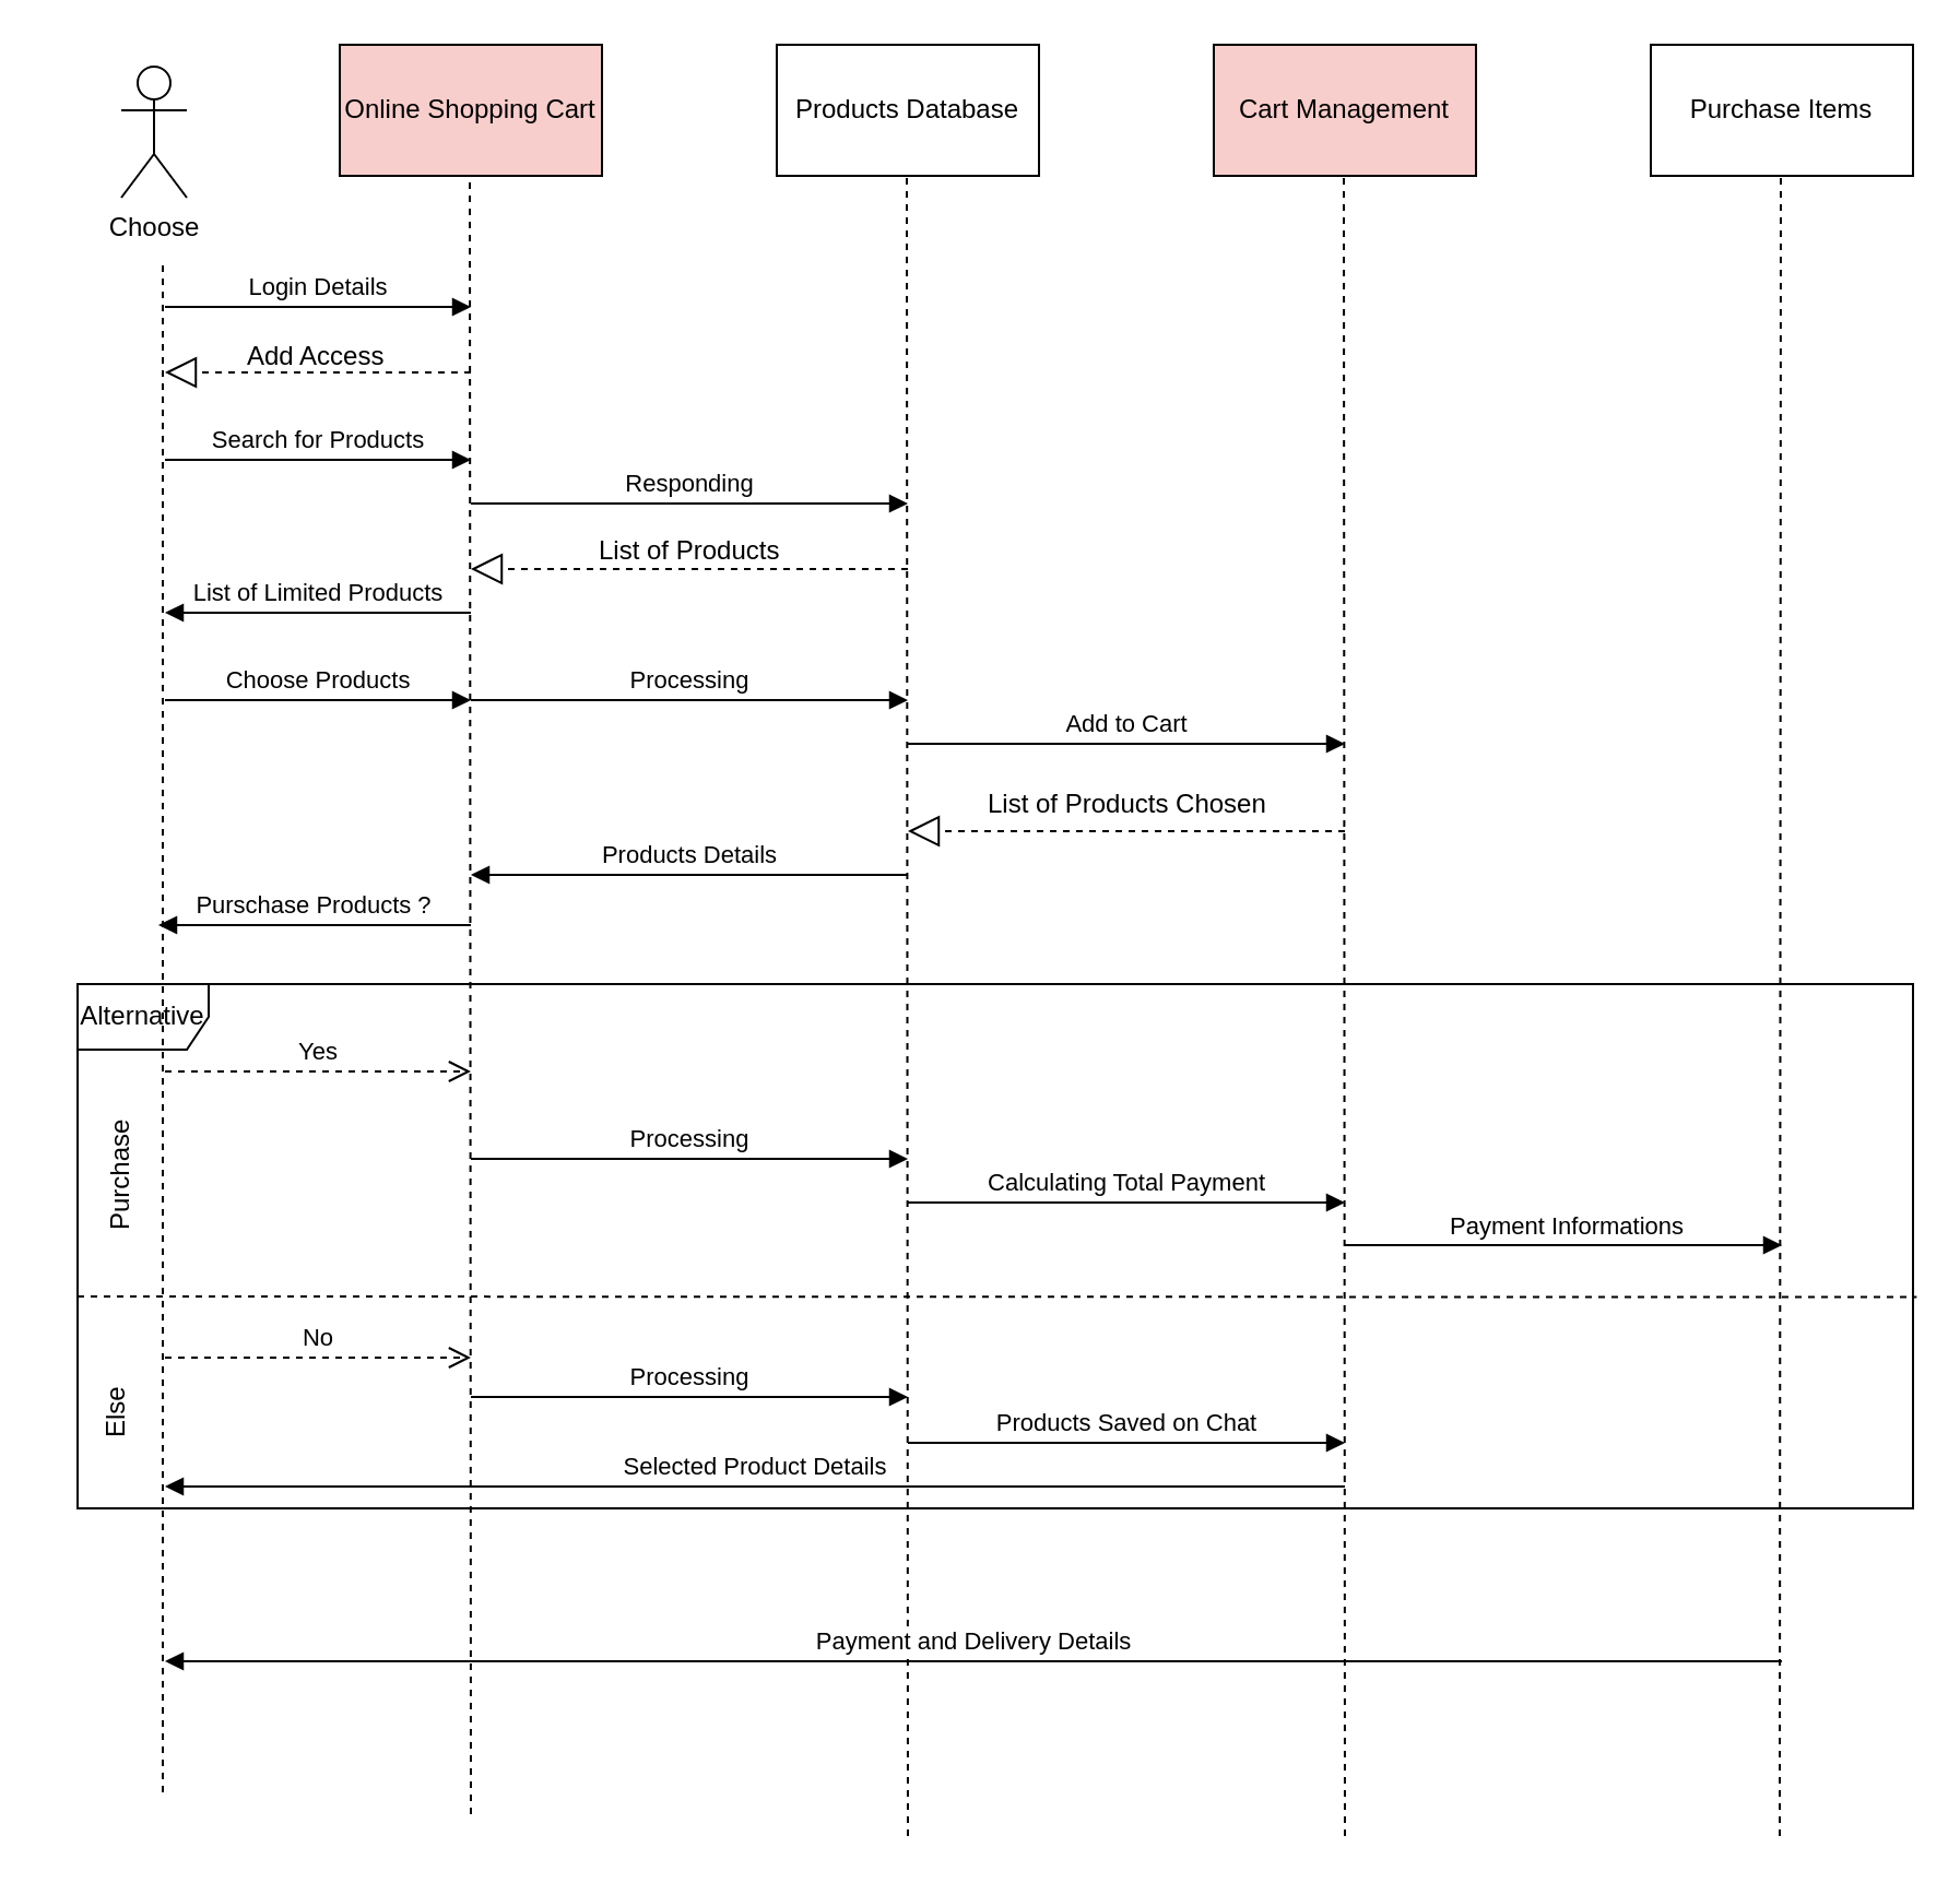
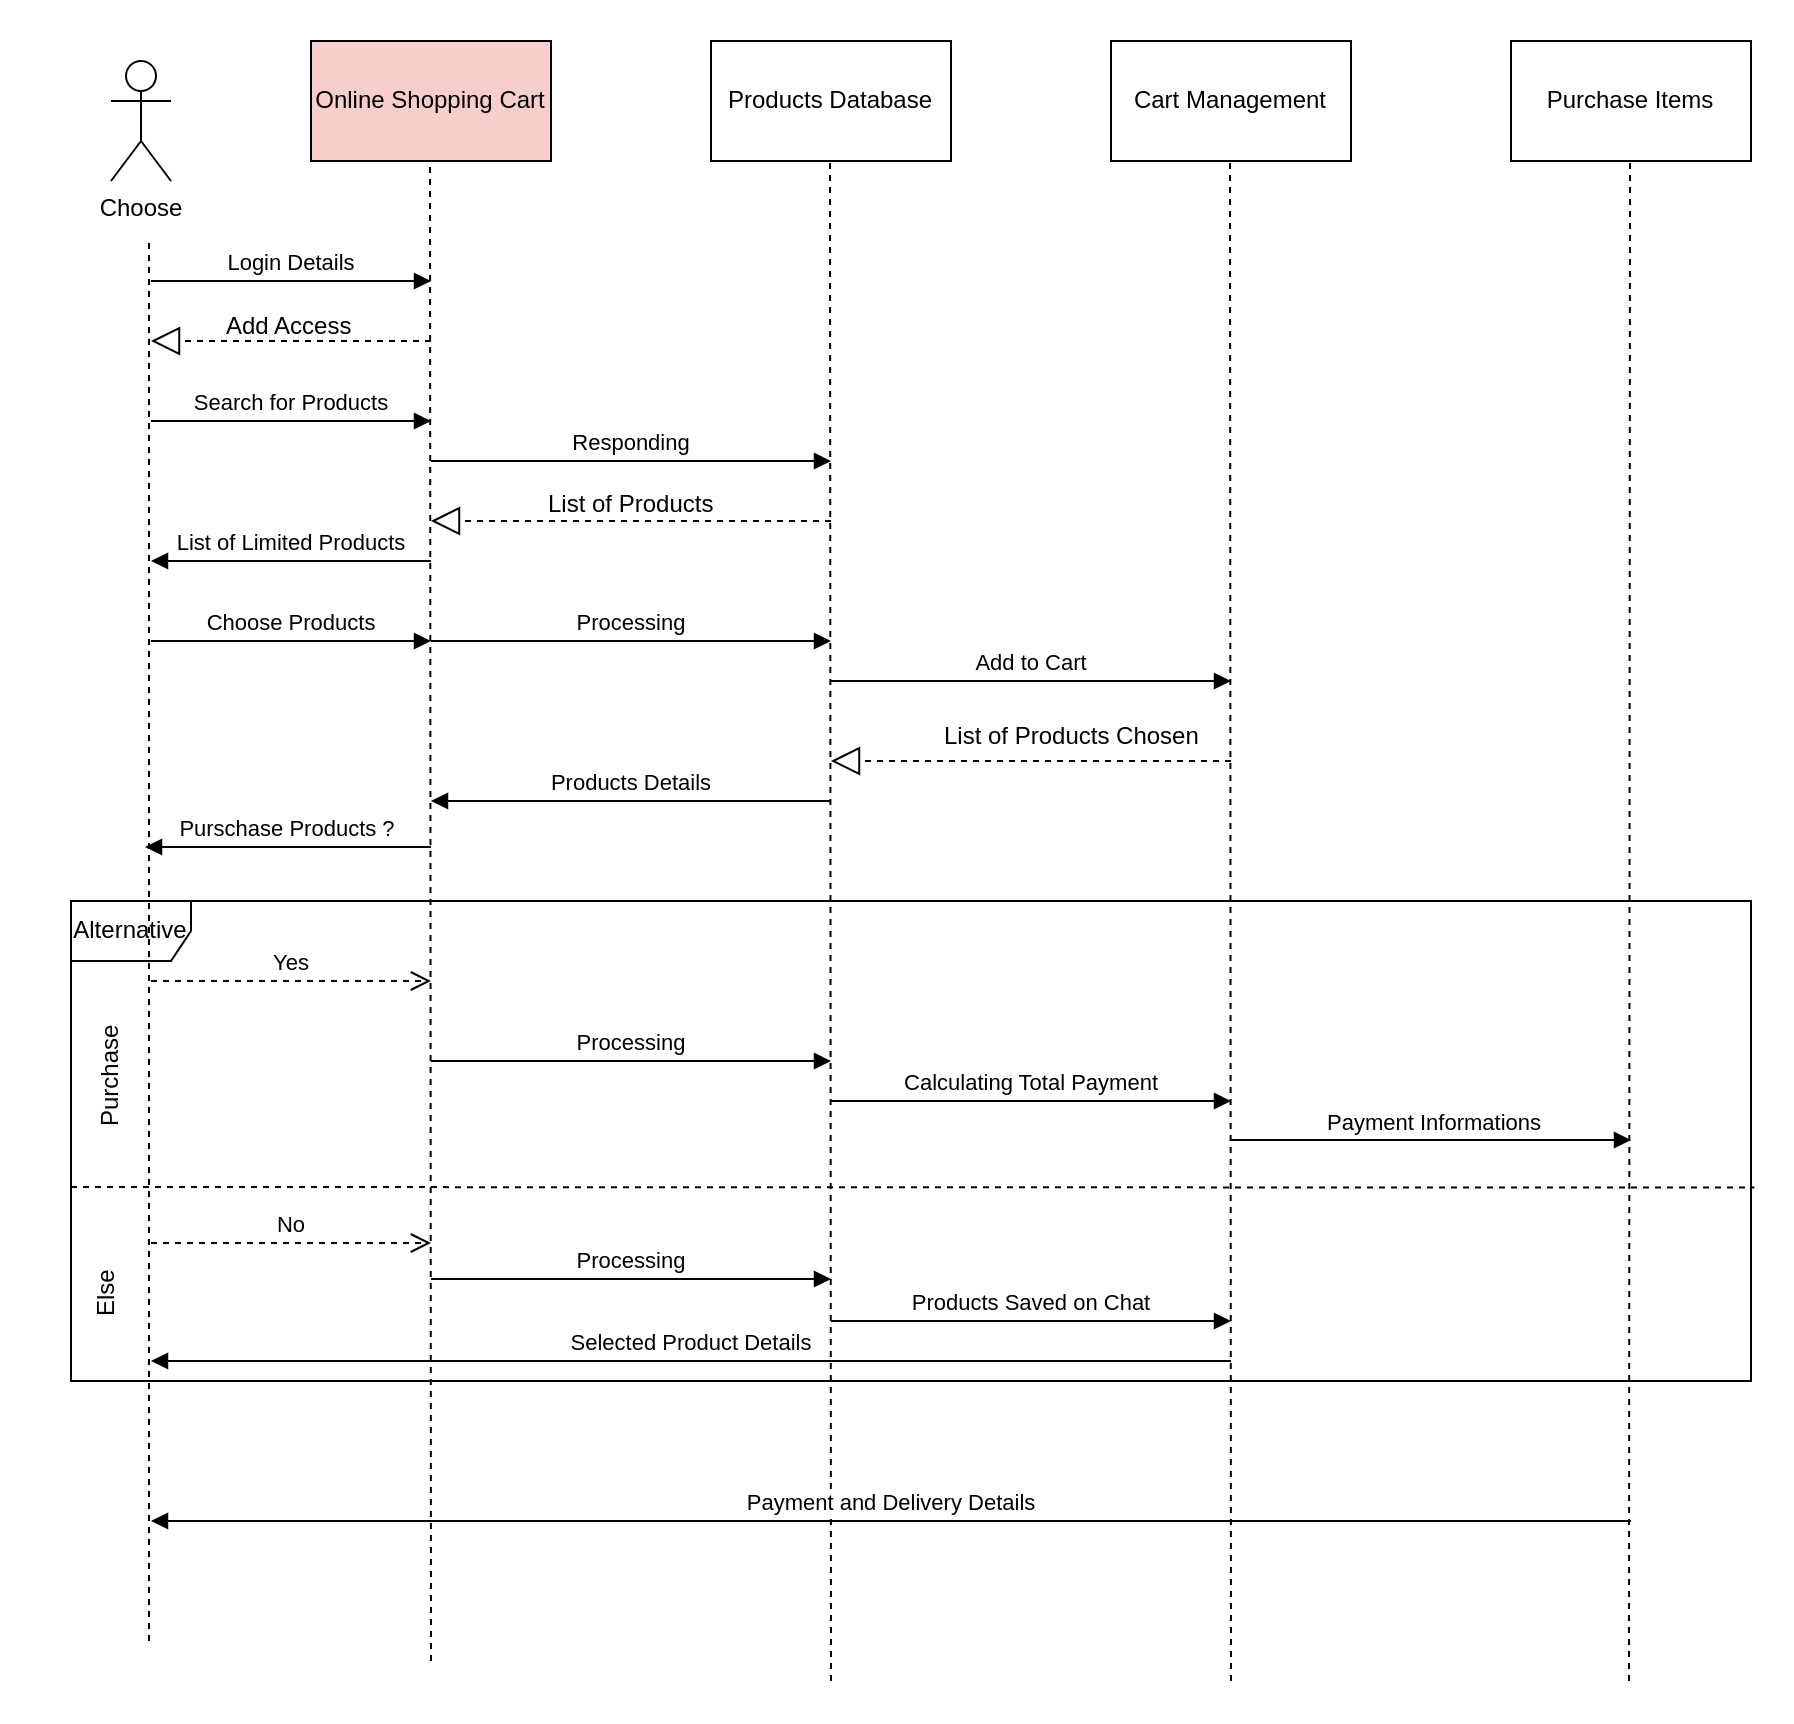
  <mxCell id="0" />
  <mxCell id="1" parent="0" />
  <mxCell id="2" value="Alternative" style="shape=umlFrame;whiteSpace=wrap;html=1;" parent="1" vertex="1"><mxGeometry y="450" width="840" height="240" as="geometry" x="35" /></mxCell>
  <mxCell id="3" value="Choose" style="shape=umlActor;verticalLabelPosition=bottom;labelBackgroundColor=#ffffff;verticalAlign=top;html=1;outlineConnect=0;" parent="1" vertex="1"><mxGeometry x="55" y="30" width="30" height="60" as="geometry" /></mxCell>
  <mxCell id="4" value="Online Shopping Cart" style="rounded=0;whiteSpace=wrap;html=1;fillColor=#f8cecc;" parent="1" vertex="1"><mxGeometry x="155" y="20" width="120" height="60" as="geometry" /></mxCell>
  <mxCell id="5" value="Products Database" style="rounded=0;whiteSpace=wrap;html=1;" parent="1" vertex="1"><mxGeometry x="355" y="20" width="120" height="60" as="geometry" /></mxCell>
- <mxCell id="6" value="Cart Management" style="rounded=0;whiteSpace=wrap;html=1;fillColor=#f8cecc;" parent="1" vertex="1"><mxGeometry x="555" y="20" width="120" height="60" as="geometry" /></mxCell>
+ <mxCell id="6" value="Cart Management" style="rounded=0;whiteSpace=wrap;html=1;" parent="1" vertex="1"><mxGeometry x="555" y="20" width="120" height="60" as="geometry" /></mxCell>
  <mxCell id="7" value="Purchase Items" style="rounded=0;whiteSpace=wrap;html=1;" parent="1" vertex="1"><mxGeometry x="755" y="20" width="120" height="60" as="geometry" /></mxCell>
  <mxCell id="8" value="" style="endArrow=none;dashed=1;html=1;" parent="1" edge="1"><mxGeometry width="50" height="50" relative="1" as="geometry"><mxPoint x="74" y="820" as="sourcePoint" /><mxPoint x="74" y="120" as="targetPoint" /></mxGeometry></mxCell>
  <mxCell id="9" value="" style="endArrow=none;dashed=1;html=1;" parent="1" edge="1"><mxGeometry width="50" height="50" relative="1" as="geometry"><mxPoint x="215" y="830" as="sourcePoint" /><mxPoint x="214.5" y="80" as="targetPoint" /></mxGeometry></mxCell>
  <mxCell id="10" value="" style="endArrow=none;dashed=1;html=1;" parent="1" edge="1"><mxGeometry width="50" height="50" relative="1" as="geometry"><mxPoint x="415" y="840" as="sourcePoint" /><mxPoint x="414.5" y="80" as="targetPoint" /></mxGeometry></mxCell>
  <mxCell id="11" value="" style="endArrow=none;dashed=1;html=1;" parent="1" edge="1"><mxGeometry width="50" height="50" relative="1" as="geometry"><mxPoint x="615" y="840" as="sourcePoint" /><mxPoint x="614.5" y="80" as="targetPoint" /></mxGeometry></mxCell>
  <mxCell id="12" value="" style="endArrow=none;dashed=1;html=1;" parent="1" edge="1"><mxGeometry width="50" height="50" relative="1" as="geometry"><mxPoint x="814" y="840" as="sourcePoint" /><mxPoint x="814.5" y="80" as="targetPoint" /></mxGeometry></mxCell>
  <mxCell id="13" value="Login Details" style="html=1;verticalAlign=bottom;endArrow=block;" parent="1" edge="1"><mxGeometry width="80" relative="1" as="geometry"><mxPoint x="75" y="140" as="sourcePoint" /><mxPoint x="215" y="140" as="targetPoint" /></mxGeometry></mxCell>
  <mxCell id="14" value="" style="endArrow=block;dashed=1;endFill=0;endSize=12;html=1;" parent="1" edge="1"><mxGeometry width="160" relative="1" as="geometry"><mxPoint x="215" y="170" as="sourcePoint" /><mxPoint x="75" y="170" as="targetPoint" /></mxGeometry></mxCell>
  <mxCell id="15" value="Add Access" style="text;html=1;resizable=0;points=[];autosize=1;align=left;verticalAlign=top;spacingTop=-4;" parent="1" vertex="1"><mxGeometry x="111" y="153" width="80" height="20" as="geometry" /></mxCell>
  <mxCell id="16" value="Search for Products" style="html=1;verticalAlign=bottom;endArrow=block;" parent="1" edge="1"><mxGeometry width="80" relative="1" as="geometry"><mxPoint x="75" y="210" as="sourcePoint" /><mxPoint x="215" y="210" as="targetPoint" /></mxGeometry></mxCell>
  <mxCell id="17" value="Responding" style="html=1;verticalAlign=bottom;endArrow=block;" parent="1" edge="1"><mxGeometry width="80" relative="1" as="geometry"><mxPoint x="215" y="230" as="sourcePoint" /><mxPoint x="415" y="230" as="targetPoint" /></mxGeometry></mxCell>
  <mxCell id="18" value="" style="endArrow=block;dashed=1;endFill=0;endSize=12;html=1;" parent="1" edge="1"><mxGeometry width="160" relative="1" as="geometry"><mxPoint x="415" y="260" as="sourcePoint" /><mxPoint x="215" y="260" as="targetPoint" /></mxGeometry></mxCell>
  <mxCell id="19" value="List of Products" style="text;html=1;resizable=0;points=[];autosize=1;align=left;verticalAlign=top;spacingTop=-4;" parent="1" vertex="1"><mxGeometry x="272" y="242" width="100" height="20" as="geometry" /></mxCell>
  <mxCell id="20" value="List of Limited Products" style="html=1;verticalAlign=bottom;endArrow=block;" parent="1" edge="1"><mxGeometry width="80" relative="1" as="geometry"><mxPoint x="215" y="280" as="sourcePoint" /><mxPoint x="75" y="280" as="targetPoint" /></mxGeometry></mxCell>
  <mxCell id="21" value="Choose Products" style="html=1;verticalAlign=bottom;endArrow=block;" parent="1" edge="1"><mxGeometry width="80" relative="1" as="geometry"><mxPoint x="75" y="320" as="sourcePoint" /><mxPoint x="215" y="320" as="targetPoint" /></mxGeometry></mxCell>
  <mxCell id="22" value="Processing" style="html=1;verticalAlign=bottom;endArrow=block;" parent="1" edge="1"><mxGeometry width="80" relative="1" as="geometry"><mxPoint x="215" y="320" as="sourcePoint" /><mxPoint x="415" y="320" as="targetPoint" /></mxGeometry></mxCell>
  <mxCell id="23" value="Add to Cart" style="html=1;verticalAlign=bottom;endArrow=block;" parent="1" edge="1"><mxGeometry width="80" relative="1" as="geometry"><mxPoint x="415" y="340" as="sourcePoint" /><mxPoint x="615" y="340" as="targetPoint" /></mxGeometry></mxCell>
  <mxCell id="24" value="" style="endArrow=block;dashed=1;endFill=0;endSize=12;html=1;" parent="1" edge="1"><mxGeometry width="160" relative="1" as="geometry"><mxPoint x="615" y="380" as="sourcePoint" /><mxPoint x="415" y="380" as="targetPoint" /></mxGeometry></mxCell>
- <mxCell id="25" value="List of Products Chosen" style="text;html=1;resizable=0;points=[];autosize=1;align=left;verticalAlign=top;spacingTop=-4;" parent="1" vertex="1"><mxGeometry x="450" y="358" width="140" height="20" as="geometry" /></mxCell>
+ <mxCell id="25" value="List of Products Chosen" style="text;html=1;resizable=0;points=[];autosize=1;align=left;verticalAlign=top;spacingTop=-4;" parent="1" vertex="1"><mxGeometry x="470" y="358" width="140" height="20" as="geometry" /></mxCell>
  <mxCell id="26" value="Products Details" style="html=1;verticalAlign=bottom;endArrow=block;" parent="1" edge="1"><mxGeometry width="80" relative="1" as="geometry"><mxPoint x="415" y="400" as="sourcePoint" /><mxPoint x="215" y="400" as="targetPoint" /></mxGeometry></mxCell>
  <mxCell id="27" value="Purschase Products ?" style="html=1;verticalAlign=bottom;endArrow=block;" parent="1" edge="1"><mxGeometry width="80" relative="1" as="geometry"><mxPoint x="215" y="423" as="sourcePoint" /><mxPoint x="72" y="423" as="targetPoint" /></mxGeometry></mxCell>
  <mxCell id="28" value="Yes" style="html=1;verticalAlign=bottom;endArrow=open;dashed=1;endSize=8;" parent="1" edge="1"><mxGeometry relative="1" as="geometry"><mxPoint x="75" y="490" as="sourcePoint" /><mxPoint x="215" y="490" as="targetPoint" /></mxGeometry></mxCell>
  <mxCell id="29" value="Processing" style="html=1;verticalAlign=bottom;endArrow=block;" parent="1" edge="1"><mxGeometry width="80" relative="1" as="geometry"><mxPoint x="215" y="530" as="sourcePoint" /><mxPoint x="415" y="530" as="targetPoint" /></mxGeometry></mxCell>
  <mxCell id="30" value="Calculating Total Payment" style="html=1;verticalAlign=bottom;endArrow=block;" parent="1" edge="1"><mxGeometry width="80" relative="1" as="geometry"><mxPoint x="415" y="550" as="sourcePoint" /><mxPoint x="615" y="550" as="targetPoint" /></mxGeometry></mxCell>
  <mxCell id="31" value="&amp;nbsp;Payment Informations" style="html=1;verticalAlign=bottom;endArrow=block;" parent="1" edge="1"><mxGeometry width="80" relative="1" as="geometry"><mxPoint x="615" y="569.5" as="sourcePoint" /><mxPoint x="815" y="569.5" as="targetPoint" /></mxGeometry></mxCell>
  <mxCell id="32" value="Products Saved on Chat" style="html=1;verticalAlign=bottom;endArrow=block;" parent="1" edge="1"><mxGeometry width="80" relative="1" as="geometry"><mxPoint x="415" y="660" as="sourcePoint" /><mxPoint x="615" y="660" as="targetPoint" /></mxGeometry></mxCell>
  <mxCell id="33" value="No" style="html=1;verticalAlign=bottom;endArrow=open;dashed=1;endSize=8;" parent="1" edge="1"><mxGeometry relative="1" as="geometry"><mxPoint x="75" y="621" as="sourcePoint" /><mxPoint x="215" y="621" as="targetPoint" /></mxGeometry></mxCell>
  <mxCell id="34" value="" style="endArrow=none;dashed=1;html=1;entryX=1.002;entryY=0.597;entryDx=0;entryDy=0;entryPerimeter=0;" parent="1" target="2" edge="1"><mxGeometry width="50" height="50" relative="1" as="geometry"><mxPoint y="593" as="sourcePoint" x="35" /><mxPoint x="215" y="588" as="targetPoint" /></mxGeometry></mxCell>
  <mxCell id="35" value="Processing" style="html=1;verticalAlign=bottom;endArrow=block;" parent="1" edge="1"><mxGeometry width="80" relative="1" as="geometry"><mxPoint x="215" y="639" as="sourcePoint" /><mxPoint x="415" y="639" as="targetPoint" /></mxGeometry></mxCell>
  <mxCell id="36" value="Selected Product Details" style="html=1;verticalAlign=bottom;endArrow=block;" parent="1" edge="1"><mxGeometry width="80" relative="1" as="geometry"><mxPoint x="615" y="680" as="sourcePoint" /><mxPoint x="75" y="680" as="targetPoint" /></mxGeometry></mxCell>
  <mxCell id="37" value="Payment and Delivery Details" style="html=1;verticalAlign=bottom;endArrow=block;" parent="1" edge="1"><mxGeometry width="80" relative="1" as="geometry"><mxPoint x="815" y="760" as="sourcePoint" /><mxPoint x="75" y="760" as="targetPoint" /></mxGeometry></mxCell>
  <mxCell id="38" value="Purchase" style="text;html=1;resizable=0;points=[];autosize=1;align=left;verticalAlign=top;spacingTop=-4;rotation=-90;" parent="1" vertex="1"><mxGeometry x="20" y="520" width="70" height="20" as="geometry" /></mxCell>
  <mxCell id="39" value="Else" style="text;html=1;resizable=0;points=[];autosize=1;align=left;verticalAlign=top;spacingTop=-4;rotation=-90;" parent="1" vertex="1"><mxGeometry x="33" y="630" width="40" height="20" as="geometry" /></mxCell>
